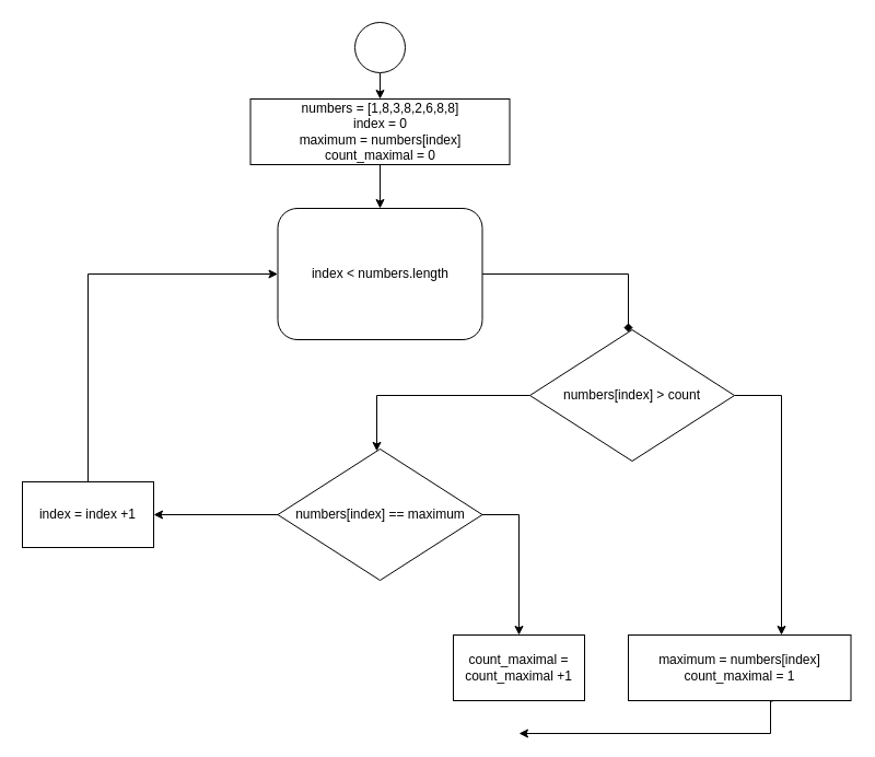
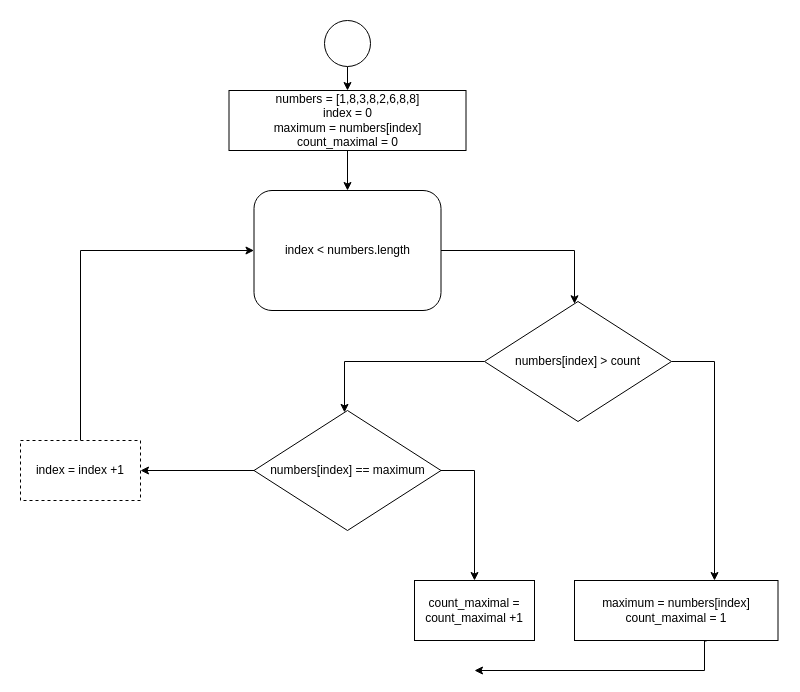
  <mxCell id="0" />
  <mxCell id="1" parent="0" />
  <mxCell id="2" value="" style="edgeStyle=orthogonalEdgeStyle;rounded=0;orthogonalLoop=1;jettySize=auto;html=1;" parent="1" source="3" target="5" edge="1"><mxGeometry relative="1" as="geometry" /></mxCell>
  <mxCell id="3" value="" style="ellipse;whiteSpace=wrap;html=1;aspect=fixed;" parent="1" vertex="1"><mxGeometry x="324" y="20" width="46" height="46" as="geometry" /></mxCell>
  <mxCell id="4" value="" style="edgeStyle=orthogonalEdgeStyle;rounded=0;orthogonalLoop=1;jettySize=auto;html=1;" parent="1" source="5" target="7" edge="1"><mxGeometry relative="1" as="geometry" /></mxCell>
  <mxCell id="5" value="numbers = [1,8,3,8,2,6,8,8]&lt;br&gt;index = 0&lt;br&gt;maximum = numbers[index]&lt;br&gt;count_maximal = 0" style="whiteSpace=wrap;html=1;" parent="1" vertex="1"><mxGeometry x="228.5" y="90" width="237" height="60" as="geometry" /></mxCell>
- <mxCell id="6" value="" style="edgeStyle=orthogonalEdgeStyle;rounded=0;orthogonalLoop=1;jettySize=auto;html=1;endArrow=diamond;" parent="1" source="7" target="10" edge="1"><mxGeometry relative="1" as="geometry"><Array as="points"><mxPoint x="574" y="250" /></Array></mxGeometry></mxCell>
+ <mxCell id="6" value="" style="edgeStyle=orthogonalEdgeStyle;rounded=0;orthogonalLoop=1;jettySize=auto;html=1;" parent="1" source="7" target="10" edge="1"><mxGeometry relative="1" as="geometry"><Array as="points"><mxPoint x="574" y="250" /></Array></mxGeometry></mxCell>
  <mxCell id="7" value="index &amp;lt; numbers.length" style="whiteSpace=wrap;html=1;rounded=1;" parent="1" vertex="1"><mxGeometry x="253.5" y="190" width="187" height="120" as="geometry" /></mxCell>
  <mxCell id="8" value="" style="edgeStyle=orthogonalEdgeStyle;rounded=0;orthogonalLoop=1;jettySize=auto;html=1;" edge="1" parent="1" source="10" target="12"><mxGeometry relative="1" as="geometry"><Array as="points"><mxPoint x="714" y="361" /></Array></mxGeometry></mxCell>
  <mxCell id="9" value="" style="edgeStyle=orthogonalEdgeStyle;rounded=0;orthogonalLoop=1;jettySize=auto;html=1;" edge="1" parent="1" source="10" target="15"><mxGeometry relative="1" as="geometry"><Array as="points"><mxPoint x="344" y="361" /></Array></mxGeometry></mxCell>
  <mxCell id="10" value="numbers[index] &amp;gt; count" style="rhombus;whiteSpace=wrap;html=1;" parent="1" vertex="1"><mxGeometry x="484" y="301" width="187" height="120" as="geometry" /></mxCell>
  <mxCell id="11" style="edgeStyle=orthogonalEdgeStyle;rounded=0;orthogonalLoop=1;jettySize=auto;html=1;exitX=0.649;exitY=1.008;exitDx=0;exitDy=0;exitPerimeter=0;" edge="1" parent="1" source="12"><mxGeometry relative="1" as="geometry"><mxPoint x="474" y="670" as="targetPoint" /><Array as="points"><mxPoint x="704" y="641" /><mxPoint x="704" y="670" /></Array></mxGeometry></mxCell>
  <mxCell id="12" value="maximum = numbers[index]&lt;br&gt;count_maximal = 1" style="whiteSpace=wrap;html=1;" vertex="1" parent="1"><mxGeometry x="574" y="580" width="203.5" height="60" as="geometry" /></mxCell>
  <mxCell id="13" value="" style="edgeStyle=orthogonalEdgeStyle;rounded=0;orthogonalLoop=1;jettySize=auto;html=1;exitX=1;exitY=0.5;exitDx=0;exitDy=0;" edge="1" parent="1" source="15" target="16"><mxGeometry relative="1" as="geometry" /></mxCell>
  <mxCell id="14" value="" style="edgeStyle=orthogonalEdgeStyle;rounded=0;orthogonalLoop=1;jettySize=auto;html=1;" edge="1" parent="1" source="15" target="18"><mxGeometry relative="1" as="geometry" /></mxCell>
  <mxCell id="15" value="numbers[index] == maximum" style="rhombus;whiteSpace=wrap;html=1;" vertex="1" parent="1"><mxGeometry x="253.5" y="410" width="187" height="120" as="geometry" /></mxCell>
  <mxCell id="16" value="count_maximal = count_maximal +1" style="whiteSpace=wrap;html=1;" vertex="1" parent="1"><mxGeometry x="414" y="580" width="120" height="60" as="geometry" /></mxCell>
  <mxCell id="17" style="edgeStyle=orthogonalEdgeStyle;rounded=0;orthogonalLoop=1;jettySize=auto;html=1;entryX=0;entryY=0.5;entryDx=0;entryDy=0;" edge="1" parent="1" source="18" target="7"><mxGeometry relative="1" as="geometry"><mxPoint x="84" y="220" as="targetPoint" /><Array as="points"><mxPoint x="80" y="250" /></Array></mxGeometry></mxCell>
- <mxCell id="18" value="index = index +1" style="whiteSpace=wrap;html=1;" vertex="1" parent="1"><mxGeometry x="20" y="440" width="120" height="60" as="geometry" /></mxCell>
+ <mxCell id="18" value="index = index +1" style="whiteSpace=wrap;html=1;dashed=1;" vertex="1" parent="1"><mxGeometry x="20" y="440" width="120" height="60" as="geometry" /></mxCell>
